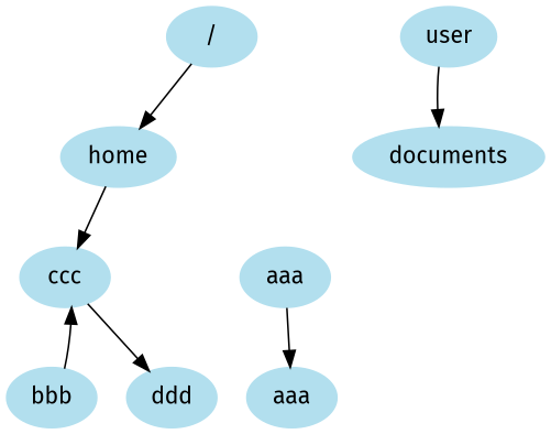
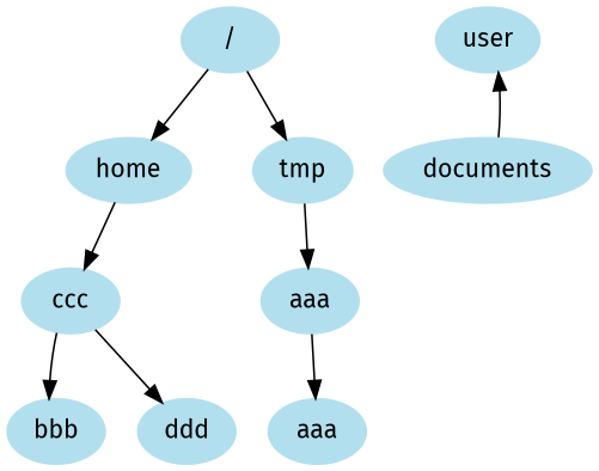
  digraph {
    fontname="Fira Sans"
    node [color=lightblue2 fontname="Fira Sans" style=filled]
    edge [fontname="Fira Sans"]
    n1 [label="/"]
    n2 [label=home]
+   n3 [label=tmp]
    n4 [label=ccc]
    n5 [label=aaa]
    n6 [label=user]
    n7 [label=documents]
    n8 [label=bbb]
    n9 [label=aaa]
    n10 [label=ddd]
    n1 -> n2
+   n1 -> n3
    n2 -> n4
+   n3 -> n5
    n4 -> n10
    n5 -> n9
-   n6 -> n7
-   n8 -> n4
+   n7 -> n6
+   n4 -> n8
  }
